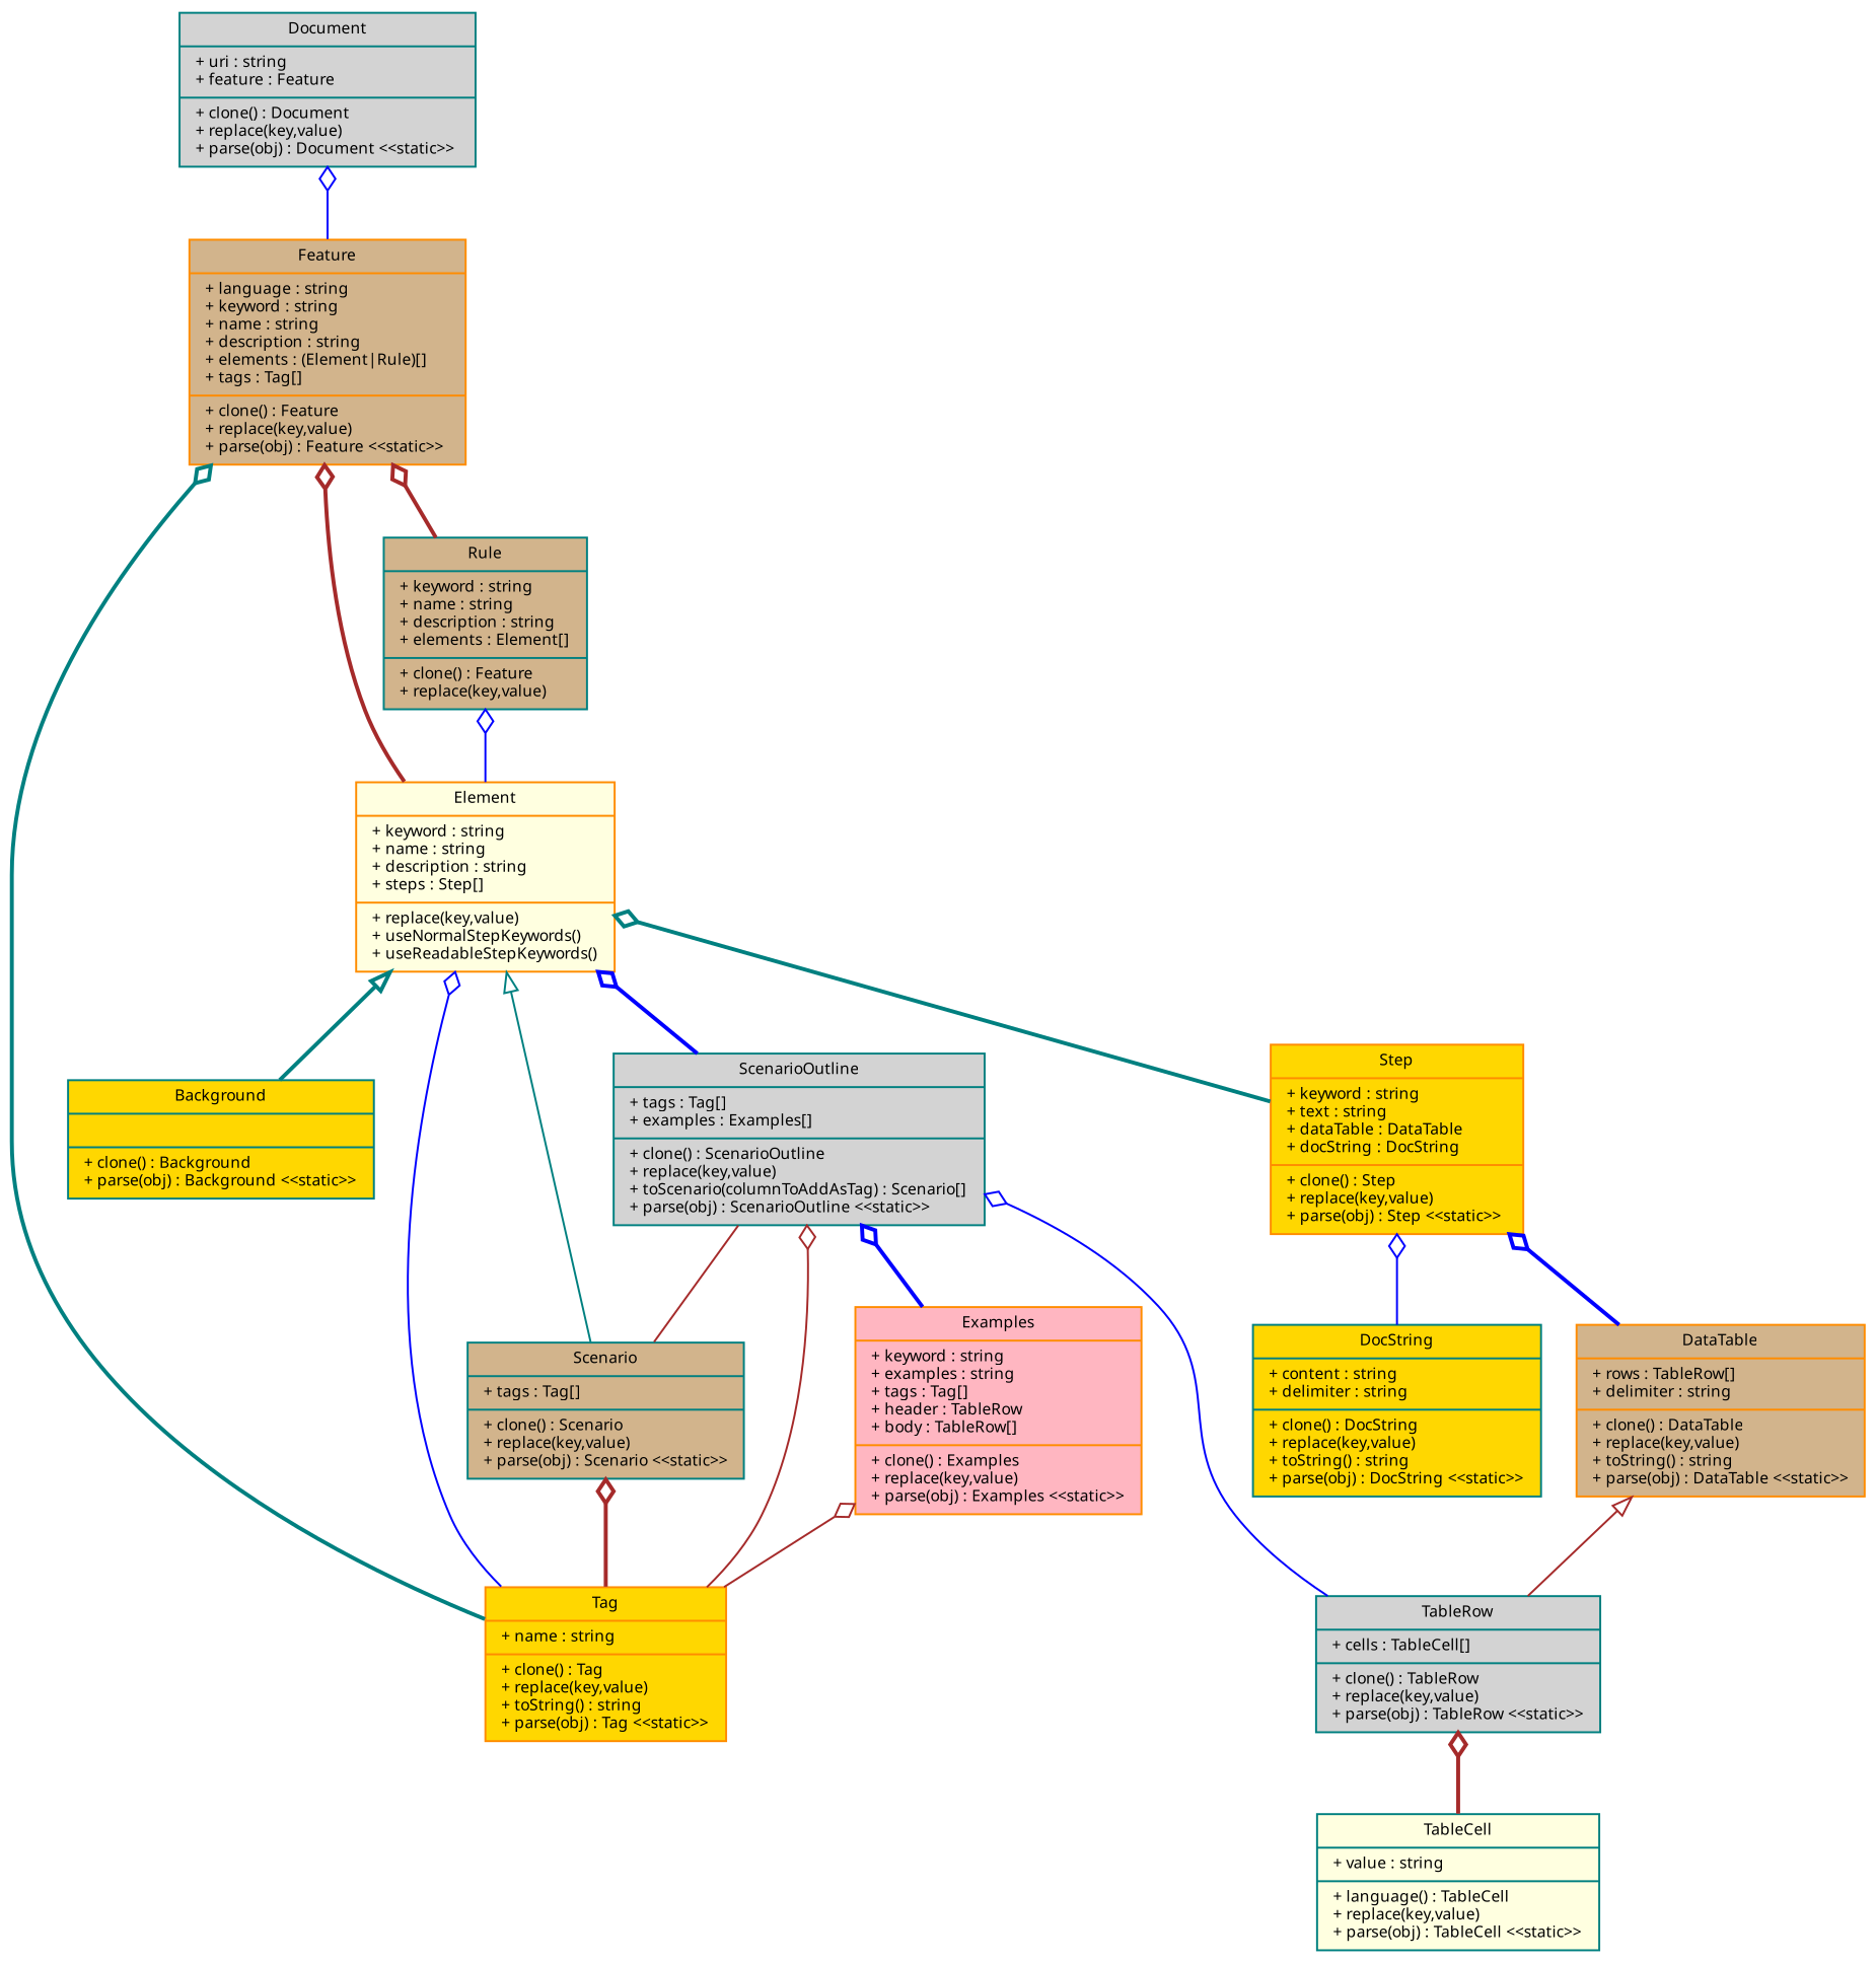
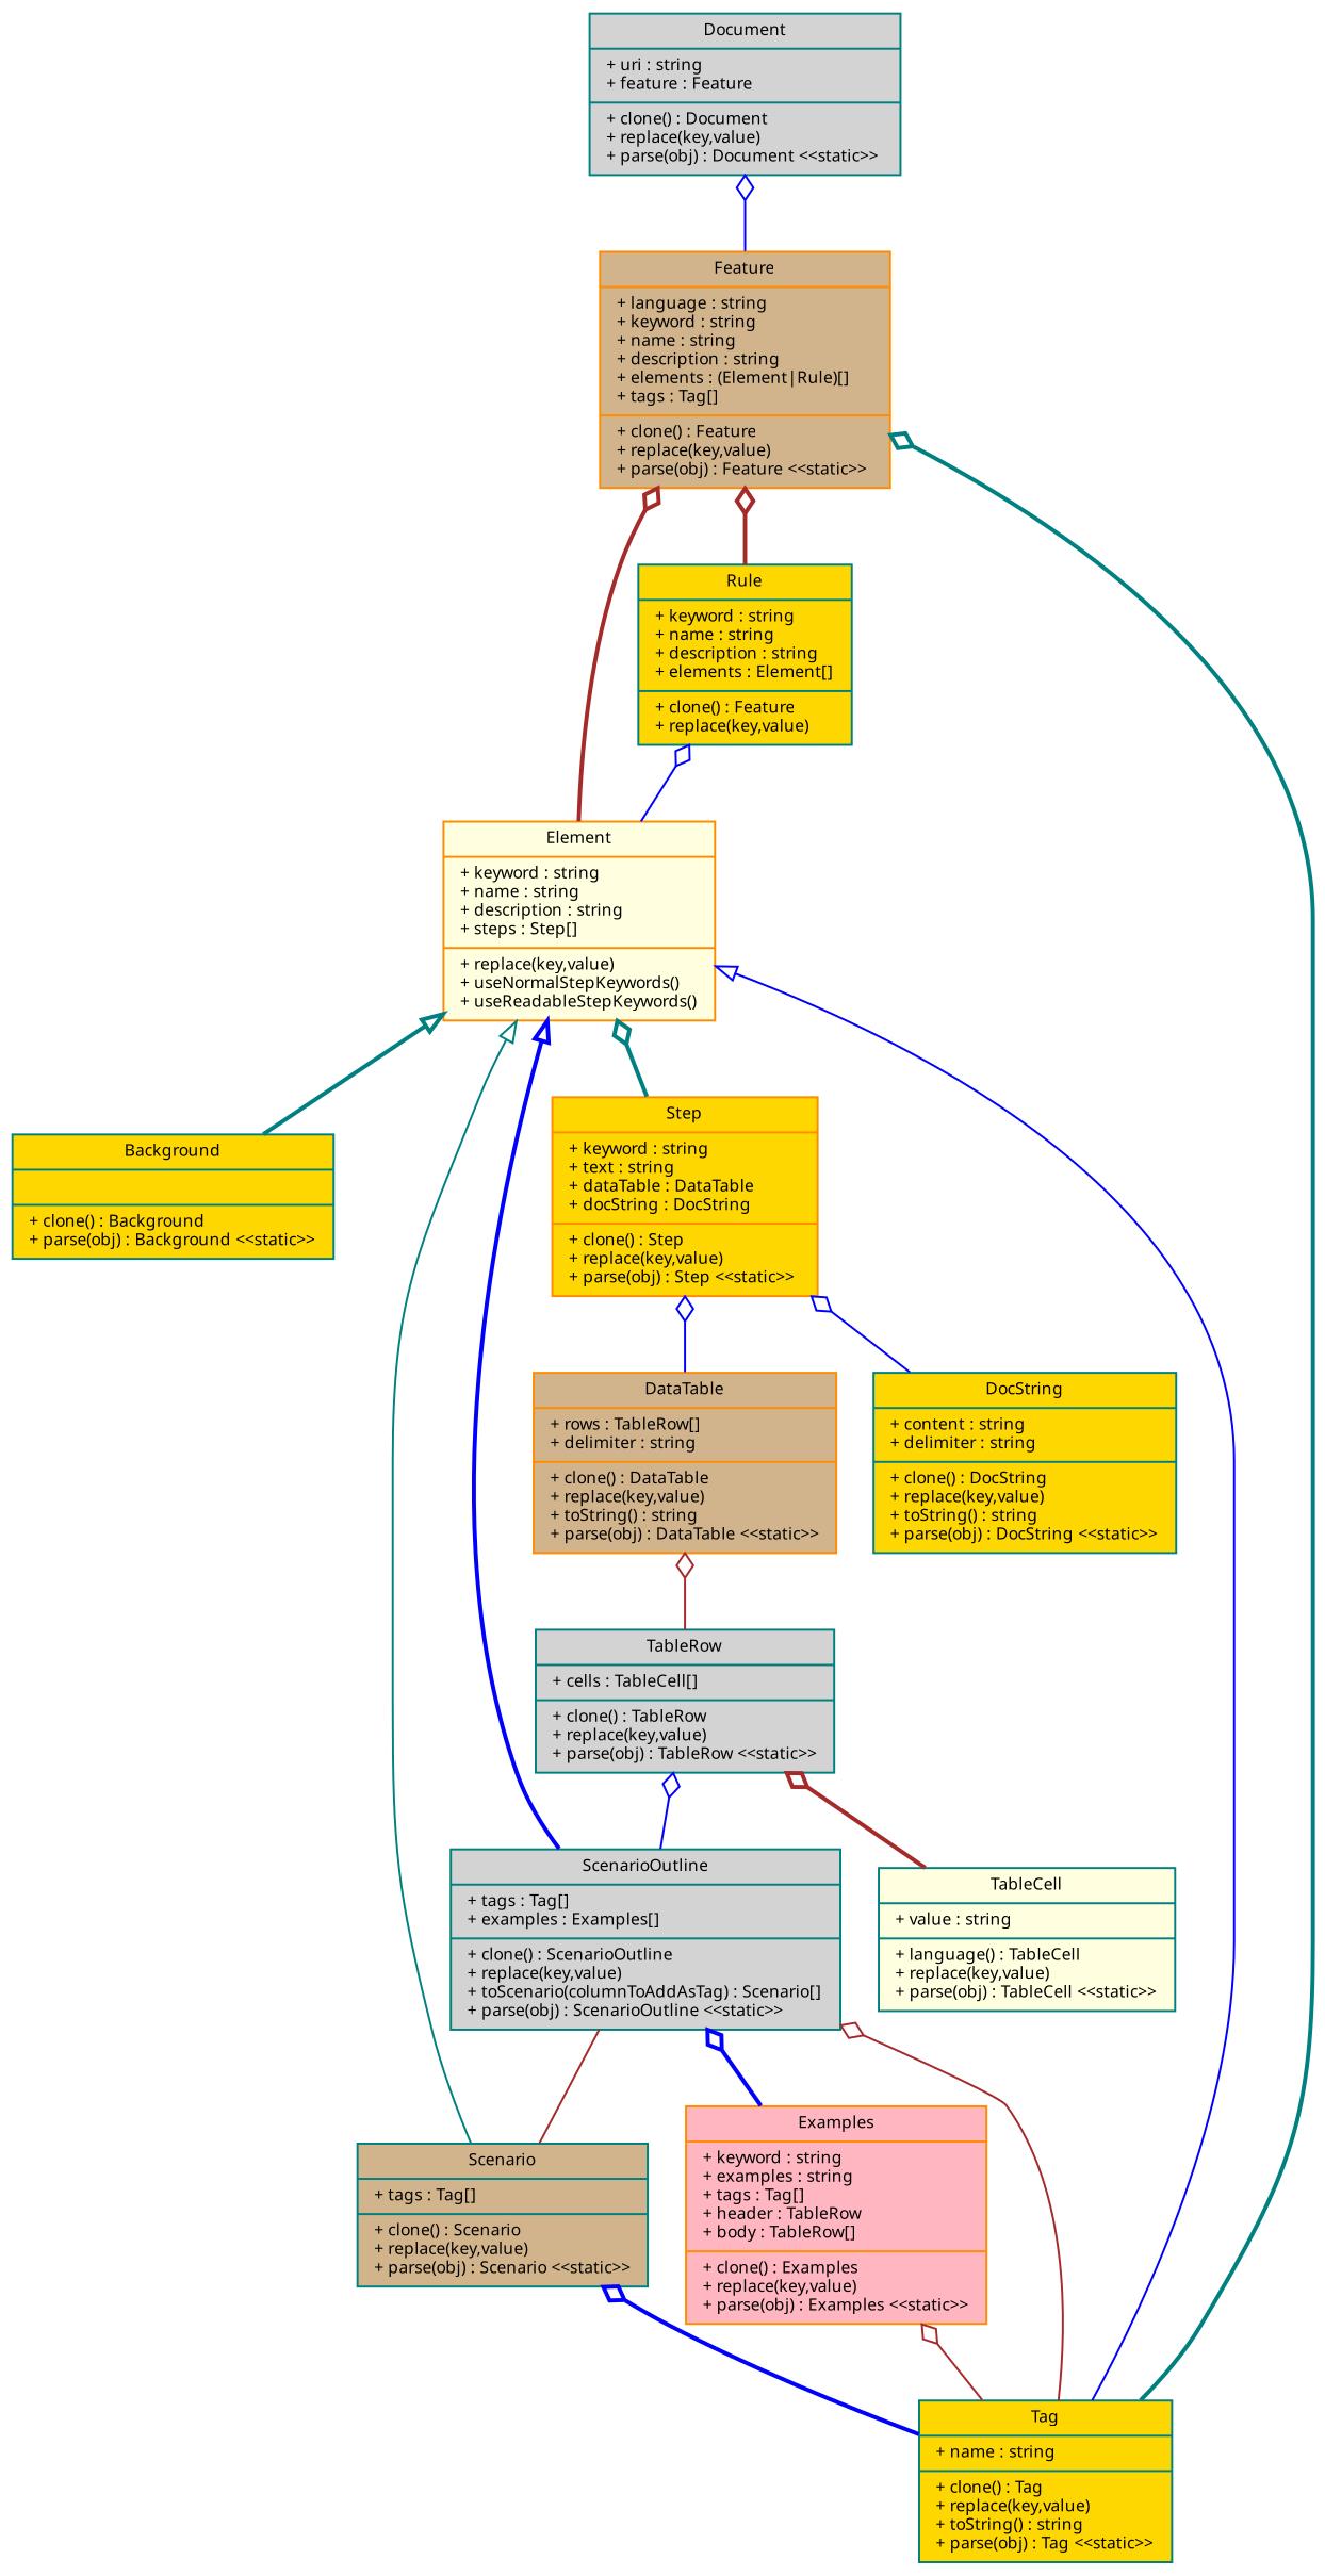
  digraph {
    fontname=Hack
    fontsize=8
    rankdir=BT
    node [color=teal fillcolor=tan fixedsize=false fontname=Hack fontsize=8 shape=record style=filled]
    edge [arrowhead=odiamond color=blue fontname=Hack fontsize=8 style=solid]
    n1 [fillcolor=lightgrey label="{Document|+ uri : string\l+ feature : Feature\l|+ clone() : Document\l+ replace(key,value)\l+ parse(obj) : Document \<\<static\>\> \l}"]
    n2 [color=darkorange label="{Feature|+ language : string\l+ keyword : string\l+ name : string\l+ description : string\l+ elements : (Element\|Rule)[]\l+ tags : Tag[]\l|+ clone() : Feature\l+ replace(key,value)\l+ parse(obj) : Feature \<\<static\>\> \l}"]
-   n3 [label="{Rule|+ keyword : string\l+ name : string\l+ description : string\l+ elements : Element[]\l|+ clone() : Feature\l+ replace(key,value)\l}"]
+   n3 [fillcolor=gold label="{Rule|+ keyword : string\l+ name : string\l+ description : string\l+ elements : Element[]\l|+ clone() : Feature\l+ replace(key,value)\l}"]
    n4 [color=darkorange fillcolor=lightyellow label="{Element|+ keyword : string\l+ name : string\l+ description : string\l+ steps : Step[]\l|+ replace(key,value)\l+ useNormalStepKeywords()\l+ useReadableStepKeywords()\l}"]
    n5 [fillcolor=gold label="{Background||+ clone() : Background\l+ parse(obj) : Background \<\<static\>\>\l}"]
    n6 [label="{Scenario|+ tags : Tag[]\l|+ clone() : Scenario\l+ replace(key,value)\l+ parse(obj) : Scenario \<\<static\>\>\l}"]
    n7 [fillcolor=lightgrey label="{ScenarioOutline|+ tags : Tag[]\l+ examples : Examples[]\l|+ clone() : ScenarioOutline\l+ replace(key,value)\l+ toScenario(columnToAddAsTag) : Scenario[]\l+ parse(obj) : ScenarioOutline \<\<static\>\>\l}"]
    n8 [color=darkorange fillcolor=lightpink label="{Examples|+ keyword : string\l+ examples : string\l+ tags : Tag[]\l+ header : TableRow\l+ body : TableRow[]\l|+ clone() : Examples\l+ replace(key,value)\l+ parse(obj) : Examples \<\<static\>\>\l}"]
-   n9 [color=darkorange fillcolor=gold label="{Tag|+ name : string\l|+ clone() : Tag\l+ replace(key,value)\l+ toString() : string\l+ parse(obj) : Tag \<\<static\>\>\l}"]
+   n9 [fillcolor=gold label="{Tag|+ name : string\l|+ clone() : Tag\l+ replace(key,value)\l+ toString() : string\l+ parse(obj) : Tag \<\<static\>\>\l}"]
    n10 [color=darkorange fillcolor=gold label="{Step|+ keyword : string\l+ text : string\l+ dataTable : DataTable\l+ docString : DocString\l|+ clone() : Step\l+ replace(key,value)\l+ parse(obj) : Step \<\<static\>\> \l}"]
    n11 [fillcolor=gold label="{DocString|+ content : string\l+ delimiter : string\l|+ clone() : DocString\l+ replace(key,value)\l+ toString() : string\l+ parse(obj) : DocString \<\<static\>\>\l}"]
    n12 [color=darkorange label="{DataTable|+ rows : TableRow[]\l+ delimiter : string\l|+ clone() : DataTable\l+ replace(key,value)\l+ toString() : string\l+ parse(obj) : DataTable \<\<static\>\>\l}"]
    n13 [fillcolor=lightyellow label="{TableCell|+ value : string\l|+ language() : TableCell\l+ replace(key,value)\l+ parse(obj) : TableCell \<\<static\>\>\l}"]
    n14 [fillcolor=lightgrey label="{TableRow|+ cells : TableCell[]\l|+ clone() : TableRow\l+ replace(key,value)\l+ parse(obj) : TableRow \<\<static\>\>\l}"]
    n2 -> n1
    n3 -> n2 [color=brown style=bold]
    n4 -> n2 [color=brown style=bold]
    n4 -> n3
    n5 -> n4 [arrowhead=empty color=teal style=bold]
    n6 -> n4 [arrowhead=empty color=teal]
    n6 -> n7 [arrowhead=none color=brown]
-   n7 -> n4 [style=bold]
+   n7 -> n4 [arrowhead=empty style=bold]
    n8 -> n7 [style=bold]
    n9 -> n2 [color=teal style=bold]
-   n9 -> n4
-   n9 -> n6 [color=brown style=bold]
+   n9 -> n4 [arrowhead=empty]
+   n9 -> n6 [style=bold]
    n9 -> n7 [color=brown]
    n9 -> n8 [color=brown]
    n10 -> n4 [color=teal style=bold]
    n11 -> n10
-   n12 -> n10 [style=bold]
+   n12 -> n10
    n13 -> n14 [color=brown style=bold]
-   n14 -> n7
-   n14 -> n12 [arrowhead=empty color=brown]
+   n7 -> n14
+   n14 -> n12 [color=brown]
  }
